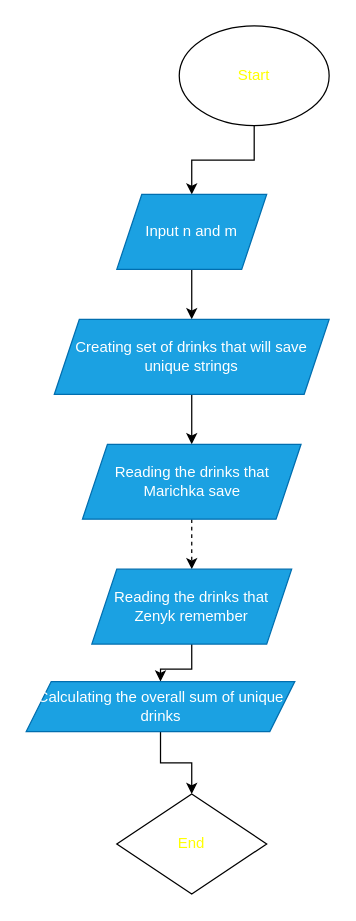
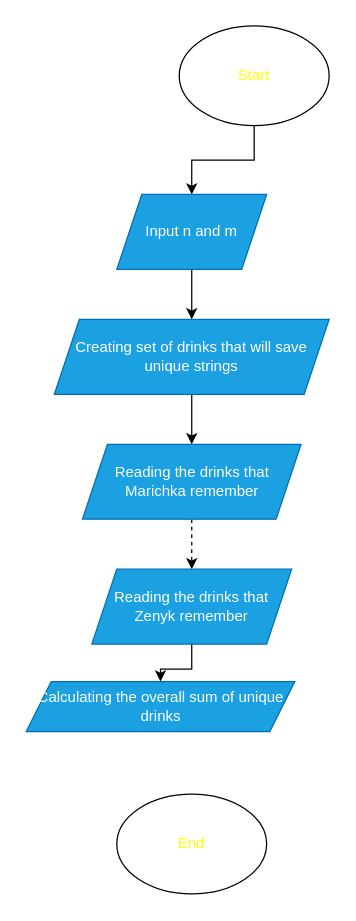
  <mxCell id="0" />
  <mxCell id="1" parent="0" />
  <mxCell id="2" style="edgeStyle=orthogonalEdgeStyle;rounded=0;orthogonalLoop=1;jettySize=auto;html=1;entryX=0.5;entryY=0;entryDx=0;entryDy=0;" parent="1" source="3" target="5" edge="1"><mxGeometry relative="1" as="geometry" /></mxCell>
  <mxCell id="3" value="&lt;font color=&quot;#ffff00&quot;&gt;Start&lt;/font&gt;" style="ellipse;whiteSpace=wrap;html=1;" parent="1" vertex="1"><mxGeometry x="143" y="20" width="120" height="80" as="geometry" /></mxCell>
  <mxCell id="4" style="edgeStyle=orthogonalEdgeStyle;rounded=0;orthogonalLoop=1;jettySize=auto;html=1;entryX=0.5;entryY=0;entryDx=0;entryDy=0;" parent="1" source="5" target="7" edge="1"><mxGeometry relative="1" as="geometry" /></mxCell>
  <mxCell id="5" value="Input n and m" style="shape=parallelogram;perimeter=parallelogramPerimeter;whiteSpace=wrap;html=1;fixedSize=1;fillColor=#1ba1e2;fontColor=#ffffff;strokeColor=#006EAF;" parent="1" vertex="1"><mxGeometry x="93" y="155" width="120" height="60" as="geometry" /></mxCell>
  <mxCell id="6" style="edgeStyle=orthogonalEdgeStyle;rounded=0;orthogonalLoop=1;jettySize=auto;html=1;entryX=0.5;entryY=0;entryDx=0;entryDy=0;" parent="1" source="7" target="9" edge="1"><mxGeometry relative="1" as="geometry" /></mxCell>
  <mxCell id="7" value="Creating set of drinks that will save unique strings" style="shape=parallelogram;perimeter=parallelogramPerimeter;whiteSpace=wrap;html=1;fixedSize=1;fillColor=#1ba1e2;fontColor=#ffffff;strokeColor=#006EAF;" parent="1" vertex="1"><mxGeometry x="43" y="255" width="220" height="60" as="geometry" /></mxCell>
  <mxCell id="8" style="edgeStyle=orthogonalEdgeStyle;rounded=0;orthogonalLoop=1;jettySize=auto;html=1;dashed=1;" edge="1" parent="1" source="9" target="11"><mxGeometry relative="1" as="geometry" /></mxCell>
- <mxCell id="9" value="Reading the drinks that Marichka save" style="shape=parallelogram;perimeter=parallelogramPerimeter;whiteSpace=wrap;html=1;fixedSize=1;fillColor=#1ba1e2;fontColor=#ffffff;strokeColor=#006EAF;" parent="1" vertex="1"><mxGeometry x="65.5" y="355" width="175" height="60" as="geometry" /></mxCell>
+ <mxCell id="9" value="Reading the drinks that Marichka remember" style="shape=parallelogram;perimeter=parallelogramPerimeter;whiteSpace=wrap;html=1;fixedSize=1;fillColor=#1ba1e2;fontColor=#ffffff;strokeColor=#006EAF;" parent="1" vertex="1"><mxGeometry x="65.5" y="355" width="175" height="60" as="geometry" /></mxCell>
  <mxCell id="10" style="edgeStyle=orthogonalEdgeStyle;rounded=0;orthogonalLoop=1;jettySize=auto;html=1;" edge="1" parent="1" source="11" target="13"><mxGeometry relative="1" as="geometry" /></mxCell>
  <mxCell id="11" value="Reading the drinks that Zenyk remember" style="shape=parallelogram;perimeter=parallelogramPerimeter;whiteSpace=wrap;html=1;fixedSize=1;fillColor=#1ba1e2;fontColor=#ffffff;strokeColor=#006EAF;" parent="1" vertex="1"><mxGeometry x="73" y="455" width="160" height="60" as="geometry" /></mxCell>
- <mxCell id="12" style="edgeStyle=orthogonalEdgeStyle;rounded=0;orthogonalLoop=1;jettySize=auto;html=1;entryX=0.5;entryY=0;entryDx=0;entryDy=0;" parent="1" source="13" target="14" edge="1"><mxGeometry relative="1" as="geometry" /></mxCell>
  <mxCell id="13" value="Calculating the overall sum of unique drinks" style="shape=parallelogram;perimeter=parallelogramPerimeter;whiteSpace=wrap;html=1;fixedSize=1;fillColor=#1ba1e2;fontColor=#ffffff;strokeColor=#006EAF;" parent="1" vertex="1"><mxGeometry x="20.5" y="545" width="215" height="40" as="geometry" /></mxCell>
- <mxCell id="14" value="&lt;font color=&quot;#ffff00&quot;&gt;End&lt;/font&gt;" style="rhombus;whiteSpace=wrap;html=1;" parent="1" vertex="1"><mxGeometry x="93" y="635" width="120" height="80" as="geometry" /></mxCell>
+ <mxCell id="14" value="&lt;font color=&quot;#ffff00&quot;&gt;End&lt;/font&gt;" style="ellipse;whiteSpace=wrap;html=1;" parent="1" vertex="1"><mxGeometry x="93" y="635" width="120" height="80" as="geometry" /></mxCell>
